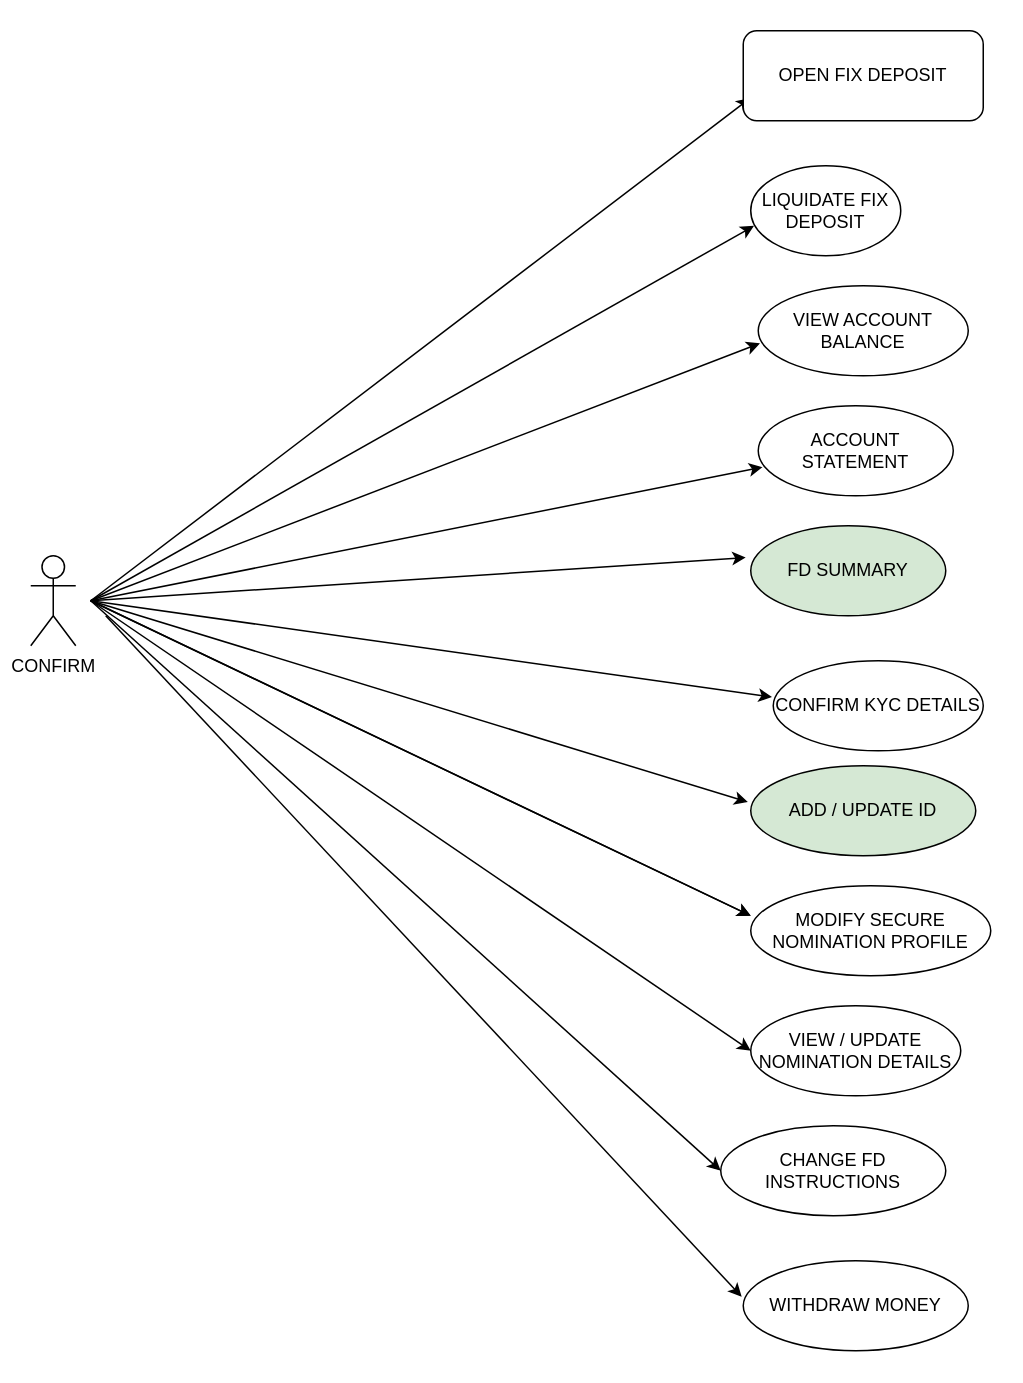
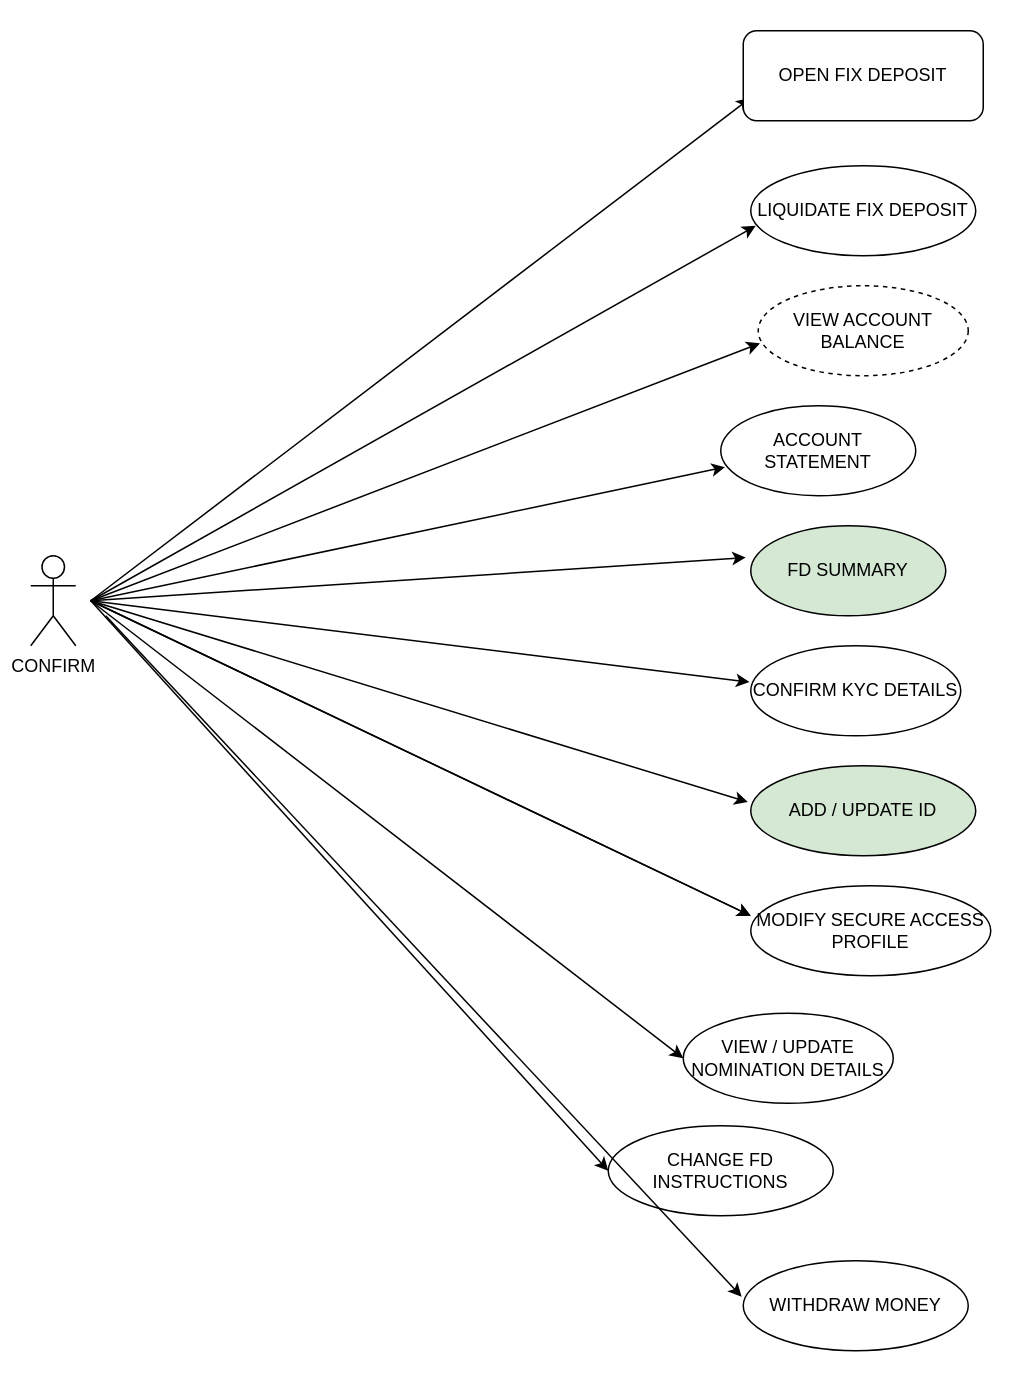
  <mxCell id="0" />
  <mxCell id="1" parent="0" />
  <mxCell id="2" value="CONFIRM" style="shape=umlActor;verticalLabelPosition=bottom;verticalAlign=top;html=1;outlineConnect=0;" parent="1" vertex="1"><mxGeometry x="20" y="370" width="30" height="60" as="geometry" /></mxCell>
- <mxCell id="3" value="VIEW ACCOUNT BALANCE" style="ellipse;whiteSpace=wrap;html=1;" parent="1" vertex="1"><mxGeometry x="505" y="190" width="140" height="60" as="geometry" /></mxCell>
- <mxCell id="4" value="CONFIRM KYC DETAILS" style="ellipse;whiteSpace=wrap;html=1;" parent="1" vertex="1"><mxGeometry x="515" y="440" width="140" height="60" as="geometry" /></mxCell>
+ <mxCell id="3" value="VIEW ACCOUNT BALANCE" style="ellipse;whiteSpace=wrap;html=1;dashed=1;" parent="1" vertex="1"><mxGeometry x="505" y="190" width="140" height="60" as="geometry" /></mxCell>
+ <mxCell id="4" value="CONFIRM KYC DETAILS" style="ellipse;whiteSpace=wrap;html=1;" parent="1" vertex="1"><mxGeometry x="500" y="430" width="140" height="60" as="geometry" /></mxCell>
  <mxCell id="5" value="FD SUMMARY" style="ellipse;whiteSpace=wrap;html=1;fillColor=#d5e8d4;" parent="1" vertex="1"><mxGeometry x="500" y="350" width="130" height="60" as="geometry" /></mxCell>
- <mxCell id="6" value="ACCOUNT STATEMENT" style="ellipse;whiteSpace=wrap;html=1;" parent="1" vertex="1"><mxGeometry x="505" y="270" width="130" height="60" as="geometry" /></mxCell>
+ <mxCell id="6" value="ACCOUNT STATEMENT" style="ellipse;whiteSpace=wrap;html=1;" parent="1" vertex="1"><mxGeometry x="480" y="270" width="130" height="60" as="geometry" /></mxCell>
  <mxCell id="7" value="" style="endArrow=classic;html=1;rounded=0;entryX=0.028;entryY=0.751;entryDx=0;entryDy=0;entryPerimeter=0;" parent="1" target="12" edge="1"><mxGeometry width="50" height="50" relative="1" as="geometry"><mxPoint x="60" y="400" as="sourcePoint" /><mxPoint x="420" y="440" as="targetPoint" /></mxGeometry></mxCell>
  <mxCell id="8" value="" style="endArrow=classic;html=1;rounded=0;entryX=0.022;entryY=0.668;entryDx=0;entryDy=0;entryPerimeter=0;" parent="1" target="13" edge="1"><mxGeometry width="50" height="50" relative="1" as="geometry"><mxPoint x="60" y="400" as="sourcePoint" /><mxPoint x="200" y="380" as="targetPoint" /></mxGeometry></mxCell>
  <mxCell id="9" value="" style="endArrow=classic;html=1;rounded=0;entryX=-0.026;entryY=0.354;entryDx=0;entryDy=0;entryPerimeter=0;" parent="1" target="5" edge="1"><mxGeometry width="50" height="50" relative="1" as="geometry"><mxPoint x="60" y="400" as="sourcePoint" /><mxPoint x="410" y="340" as="targetPoint" /></mxGeometry></mxCell>
  <mxCell id="10" value="" style="endArrow=classic;html=1;rounded=0;entryX=-0.006;entryY=0.404;entryDx=0;entryDy=0;entryPerimeter=0;" parent="1" target="4" edge="1"><mxGeometry width="50" height="50" relative="1" as="geometry"><mxPoint x="60" y="400" as="sourcePoint" /><mxPoint x="410" y="340" as="targetPoint" /></mxGeometry></mxCell>
- <mxCell id="11" value="VIEW / UPDATE NOMINATION DETAILS" style="ellipse;whiteSpace=wrap;html=1;" parent="1" vertex="1"><mxGeometry x="500" y="670" width="140" height="60" as="geometry" /></mxCell>
+ <mxCell id="11" value="VIEW / UPDATE NOMINATION DETAILS" style="ellipse;whiteSpace=wrap;html=1;" parent="1" vertex="1"><mxGeometry x="455" y="675" width="140" height="60" as="geometry" /></mxCell>
  <mxCell id="12" value="OPEN FIX DEPOSIT" style="whiteSpace=wrap;html=1;rounded=1;" parent="1" vertex="1"><mxGeometry x="495" y="20" width="160" height="60" as="geometry" /></mxCell>
- <mxCell id="13" value="LIQUIDATE FIX DEPOSIT" style="ellipse;whiteSpace=wrap;html=1;" parent="1" vertex="1"><mxGeometry x="500" y="110" width="100" height="60" as="geometry" /></mxCell>
- <mxCell id="14" value="MODIFY SECURE NOMINATION PROFILE" style="ellipse;whiteSpace=wrap;html=1;" parent="1" vertex="1"><mxGeometry x="500" y="590" width="160" height="60" as="geometry" /></mxCell>
+ <mxCell id="13" value="LIQUIDATE FIX DEPOSIT" style="ellipse;whiteSpace=wrap;html=1;" parent="1" vertex="1"><mxGeometry x="500" y="110" width="150" height="60" as="geometry" /></mxCell>
+ <mxCell id="14" value="MODIFY SECURE ACCESS PROFILE" style="ellipse;whiteSpace=wrap;html=1;" parent="1" vertex="1"><mxGeometry x="500" y="590" width="160" height="60" as="geometry" /></mxCell>
  <mxCell id="15" value="ADD / UPDATE ID" style="ellipse;whiteSpace=wrap;html=1;fillColor=#d5e8d4;" parent="1" vertex="1"><mxGeometry x="500" y="510" width="150" height="60" as="geometry" /></mxCell>
- <mxCell id="16" value="CHANGE FD INSTRUCTIONS" style="ellipse;whiteSpace=wrap;html=1;" parent="1" vertex="1"><mxGeometry x="480" y="750" width="150" height="60" as="geometry" /></mxCell>
+ <mxCell id="16" value="CHANGE FD INSTRUCTIONS" style="ellipse;whiteSpace=wrap;html=1;" parent="1" vertex="1"><mxGeometry x="405" y="750" width="150" height="60" as="geometry" /></mxCell>
  <mxCell id="17" value="" style="endArrow=classic;html=1;rounded=0;entryX=0.008;entryY=0.64;entryDx=0;entryDy=0;entryPerimeter=0;" parent="1" target="3" edge="1"><mxGeometry width="50" height="50" relative="1" as="geometry"><mxPoint x="60" y="400" as="sourcePoint" /><mxPoint x="500" y="310" as="targetPoint" /></mxGeometry></mxCell>
  <mxCell id="18" value="" style="endArrow=classic;html=1;rounded=0;entryX=0.022;entryY=0.682;entryDx=0;entryDy=0;entryPerimeter=0;" parent="1" target="6" edge="1"><mxGeometry width="50" height="50" relative="1" as="geometry"><mxPoint x="60" y="400" as="sourcePoint" /><mxPoint x="510" y="320" as="targetPoint" /></mxGeometry></mxCell>
  <mxCell id="19" value="" style="endArrow=classic;html=1;rounded=0;entryX=-0.013;entryY=0.404;entryDx=0;entryDy=0;entryPerimeter=0;" parent="1" target="15" edge="1"><mxGeometry width="50" height="50" relative="1" as="geometry"><mxPoint x="60" y="400" as="sourcePoint" /><mxPoint x="520" y="330" as="targetPoint" /></mxGeometry></mxCell>
  <mxCell id="20" value="" style="endArrow=classic;html=1;rounded=0;entryX=0;entryY=0.333;entryDx=0;entryDy=0;entryPerimeter=0;" parent="1" target="14" edge="1"><mxGeometry width="50" height="50" relative="1" as="geometry"><mxPoint x="60" y="400" as="sourcePoint" /><mxPoint x="370" y="620" as="targetPoint" /></mxGeometry></mxCell>
  <mxCell id="21" value="" style="endArrow=classic;html=1;rounded=0;entryX=0;entryY=0.5;entryDx=0;entryDy=0;" parent="1" target="11" edge="1"><mxGeometry width="50" height="50" relative="1" as="geometry"><mxPoint x="60" y="400" as="sourcePoint" /><mxPoint x="510" y="620" as="targetPoint" /></mxGeometry></mxCell>
  <mxCell id="22" value="" style="endArrow=classic;html=1;rounded=0;entryX=0;entryY=0.333;entryDx=0;entryDy=0;entryPerimeter=0;" parent="1" edge="1"><mxGeometry width="50" height="50" relative="1" as="geometry"><mxPoint x="60" y="400" as="sourcePoint" /><mxPoint x="500" y="610" as="targetPoint" /></mxGeometry></mxCell>
  <mxCell id="23" value="" style="endArrow=classic;html=1;rounded=0;entryX=0;entryY=0.5;entryDx=0;entryDy=0;" parent="1" target="16" edge="1"><mxGeometry width="50" height="50" relative="1" as="geometry"><mxPoint x="60" y="400" as="sourcePoint" /><mxPoint x="510" y="680" as="targetPoint" /></mxGeometry></mxCell>
  <mxCell id="24" value="WITHDRAW MONEY" style="ellipse;whiteSpace=wrap;html=1;" vertex="1" parent="1"><mxGeometry x="495" y="840" width="150" height="60" as="geometry" /></mxCell>
  <mxCell id="25" value="" style="endArrow=classic;html=1;rounded=0;entryX=-0.007;entryY=0.4;entryDx=0;entryDy=0;entryPerimeter=0;" edge="1" parent="1" target="24"><mxGeometry width="50" height="50" relative="1" as="geometry"><mxPoint x="70" y="410" as="sourcePoint" /><mxPoint x="490" y="790" as="targetPoint" /></mxGeometry></mxCell>
